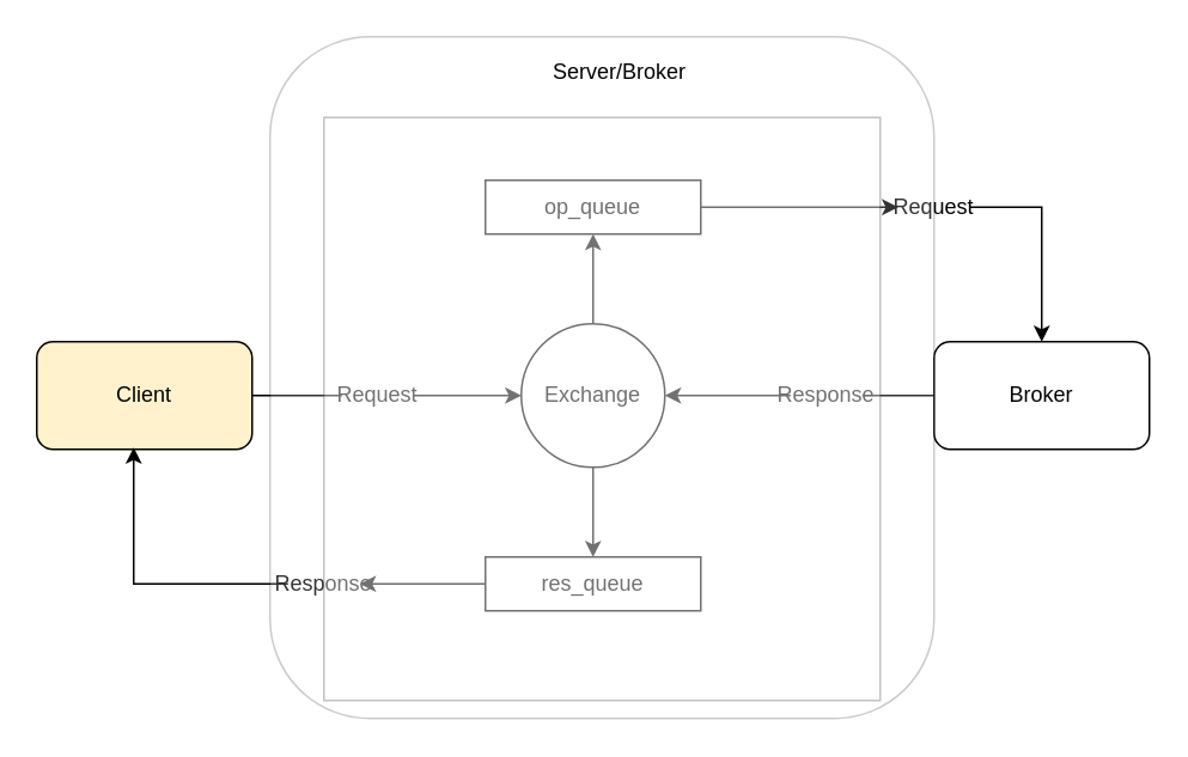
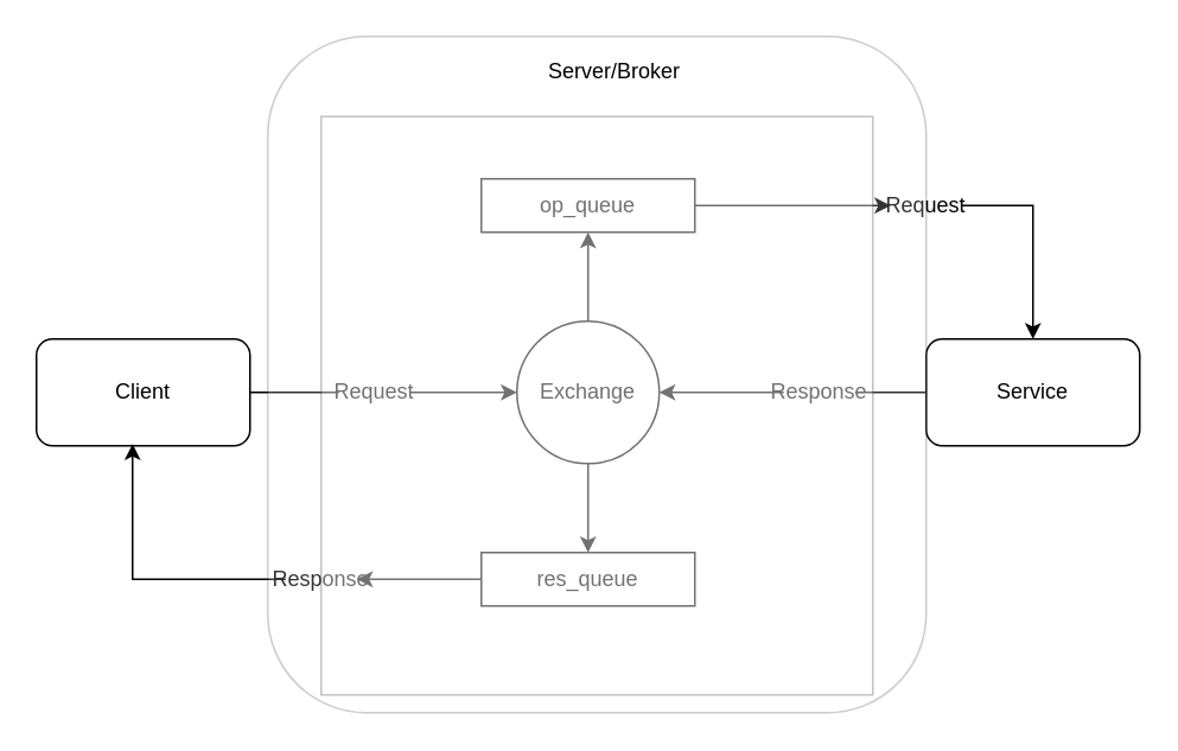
  <mxCell id="0" />
  <mxCell id="1" parent="0" />
- <mxCell id="2" value="Client" style="rounded=1;whiteSpace=wrap;html=1;fillColor=#fff2cc;" vertex="1" parent="1"><mxGeometry x="20" y="190" width="120" height="60" as="geometry" /></mxCell>
+ <mxCell id="2" value="Client" style="rounded=1;whiteSpace=wrap;html=1;" vertex="1" parent="1"><mxGeometry x="20" y="190" width="120" height="60" as="geometry" /></mxCell>
  <mxCell id="3" style="edgeStyle=orthogonalEdgeStyle;rounded=0;orthogonalLoop=1;jettySize=auto;html=1;entryX=0.5;entryY=1;entryDx=0;entryDy=0;" edge="1" parent="1" source="5" target="8"><mxGeometry relative="1" as="geometry" /></mxCell>
  <mxCell id="4" style="edgeStyle=orthogonalEdgeStyle;rounded=0;orthogonalLoop=1;jettySize=auto;html=1;entryX=0.5;entryY=0;entryDx=0;entryDy=0;" edge="1" parent="1" source="5" target="10"><mxGeometry relative="1" as="geometry" /></mxCell>
  <mxCell id="5" value="Exchange" style="ellipse;whiteSpace=wrap;html=1;aspect=fixed;" vertex="1" parent="1"><mxGeometry x="290" y="180" width="80" height="80" as="geometry" /></mxCell>
- <mxCell id="6" value="Broker" style="rounded=1;whiteSpace=wrap;html=1;" vertex="1" parent="1"><mxGeometry x="520" y="190" width="120" height="60" as="geometry" /></mxCell>
+ <mxCell id="6" value="Service" style="rounded=1;whiteSpace=wrap;html=1;" vertex="1" parent="1"><mxGeometry x="520" y="190" width="120" height="60" as="geometry" /></mxCell>
  <mxCell id="7" style="edgeStyle=orthogonalEdgeStyle;rounded=0;orthogonalLoop=1;jettySize=auto;html=1;entryX=0;entryY=0.5;entryDx=0;entryDy=0;" edge="1" parent="1" source="8" target="16"><mxGeometry relative="1" as="geometry" /></mxCell>
  <mxCell id="8" value="op_queue" style="rounded=0;whiteSpace=wrap;html=1;" vertex="1" parent="1"><mxGeometry x="270" y="100" width="120" height="30" as="geometry" /></mxCell>
  <mxCell id="9" style="edgeStyle=orthogonalEdgeStyle;rounded=0;orthogonalLoop=1;jettySize=auto;html=1;entryX=1;entryY=0.5;entryDx=0;entryDy=0;" edge="1" parent="1" source="10" target="18"><mxGeometry relative="1" as="geometry" /></mxCell>
  <mxCell id="10" value="res_queue" style="rounded=0;whiteSpace=wrap;html=1;" vertex="1" parent="1"><mxGeometry x="270" y="310" width="120" height="30" as="geometry" /></mxCell>
  <mxCell id="11" style="edgeStyle=orthogonalEdgeStyle;rounded=0;orthogonalLoop=1;jettySize=auto;html=1;entryX=0;entryY=0.5;entryDx=0;entryDy=0;" edge="1" parent="1" source="12" target="5"><mxGeometry relative="1" as="geometry" /></mxCell>
  <mxCell id="12" value="Request" style="text;html=1;strokeColor=none;fillColor=none;align=center;verticalAlign=middle;whiteSpace=wrap;rounded=0;" vertex="1" parent="1"><mxGeometry x="190" y="210" width="40" height="20" as="geometry" /></mxCell>
  <mxCell id="13" style="edgeStyle=orthogonalEdgeStyle;rounded=0;orthogonalLoop=1;jettySize=auto;html=1;entryX=1;entryY=0.5;entryDx=0;entryDy=0;" edge="1" parent="1" source="14" target="5"><mxGeometry relative="1" as="geometry" /></mxCell>
  <mxCell id="14" value="Response" style="text;html=1;strokeColor=none;fillColor=none;align=center;verticalAlign=middle;whiteSpace=wrap;rounded=0;" vertex="1" parent="1"><mxGeometry x="440" y="210" width="40" height="20" as="geometry" /></mxCell>
  <mxCell id="15" style="edgeStyle=orthogonalEdgeStyle;rounded=0;orthogonalLoop=1;jettySize=auto;html=1;entryX=0.5;entryY=0;entryDx=0;entryDy=0;" edge="1" parent="1" source="16" target="6"><mxGeometry relative="1" as="geometry"><Array as="points"><mxPoint x="580" y="115" /></Array></mxGeometry></mxCell>
  <mxCell id="16" value="Request" style="text;html=1;strokeColor=none;fillColor=none;align=center;verticalAlign=middle;whiteSpace=wrap;rounded=0;" vertex="1" parent="1"><mxGeometry x="500" y="105" width="40" height="20" as="geometry" /></mxCell>
  <mxCell id="17" style="edgeStyle=orthogonalEdgeStyle;rounded=0;orthogonalLoop=1;jettySize=auto;html=1;entryX=0.45;entryY=0.983;entryDx=0;entryDy=0;entryPerimeter=0;" edge="1" parent="1" source="18" target="2"><mxGeometry relative="1" as="geometry" /></mxCell>
  <mxCell id="18" value="Response" style="text;html=1;strokeColor=none;fillColor=none;align=center;verticalAlign=middle;whiteSpace=wrap;rounded=0;" vertex="1" parent="1"><mxGeometry x="160" y="315" width="40" height="20" as="geometry" /></mxCell>
  <mxCell id="19" value="" style="endArrow=none;html=1;entryX=0;entryY=0.5;entryDx=0;entryDy=0;" edge="1" parent="1" target="12"><mxGeometry width="50" height="50" relative="1" as="geometry"><mxPoint x="140" y="220" as="sourcePoint" /><mxPoint x="190" y="170" as="targetPoint" /></mxGeometry></mxCell>
  <mxCell id="20" value="" style="endArrow=none;html=1;entryX=1;entryY=0.5;entryDx=0;entryDy=0;" edge="1" parent="1" target="14"><mxGeometry width="50" height="50" relative="1" as="geometry"><mxPoint x="520" y="220" as="sourcePoint" /><mxPoint x="570" y="170" as="targetPoint" /></mxGeometry></mxCell>
  <mxCell id="21" value="" style="rounded=0;whiteSpace=wrap;html=1;opacity=30;" vertex="1" parent="1"><mxGeometry x="180" y="65" width="310" height="325" as="geometry" /></mxCell>
  <mxCell id="22" value="" style="rounded=1;whiteSpace=wrap;html=1;opacity=20;" vertex="1" parent="1"><mxGeometry x="150" y="20" width="370" height="380" as="geometry" /></mxCell>
  <mxCell id="23" value="Server/Broker" style="text;html=1;strokeColor=none;fillColor=none;align=center;verticalAlign=middle;whiteSpace=wrap;rounded=0;opacity=20;" vertex="1" parent="1"><mxGeometry x="325" y="30" width="40" height="20" as="geometry" /></mxCell>
